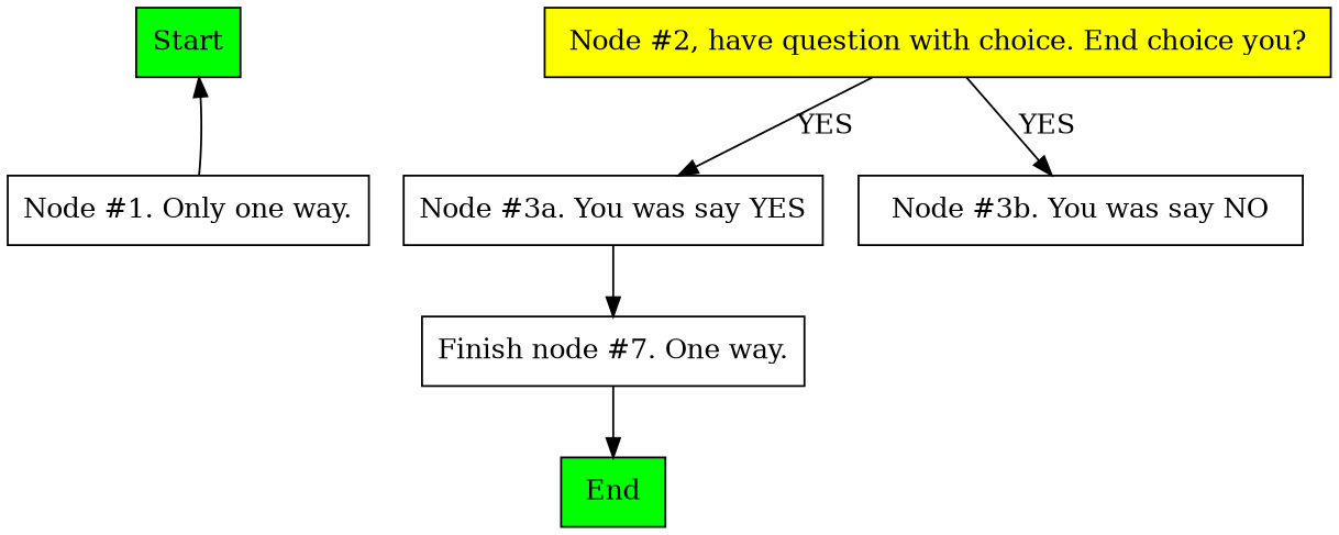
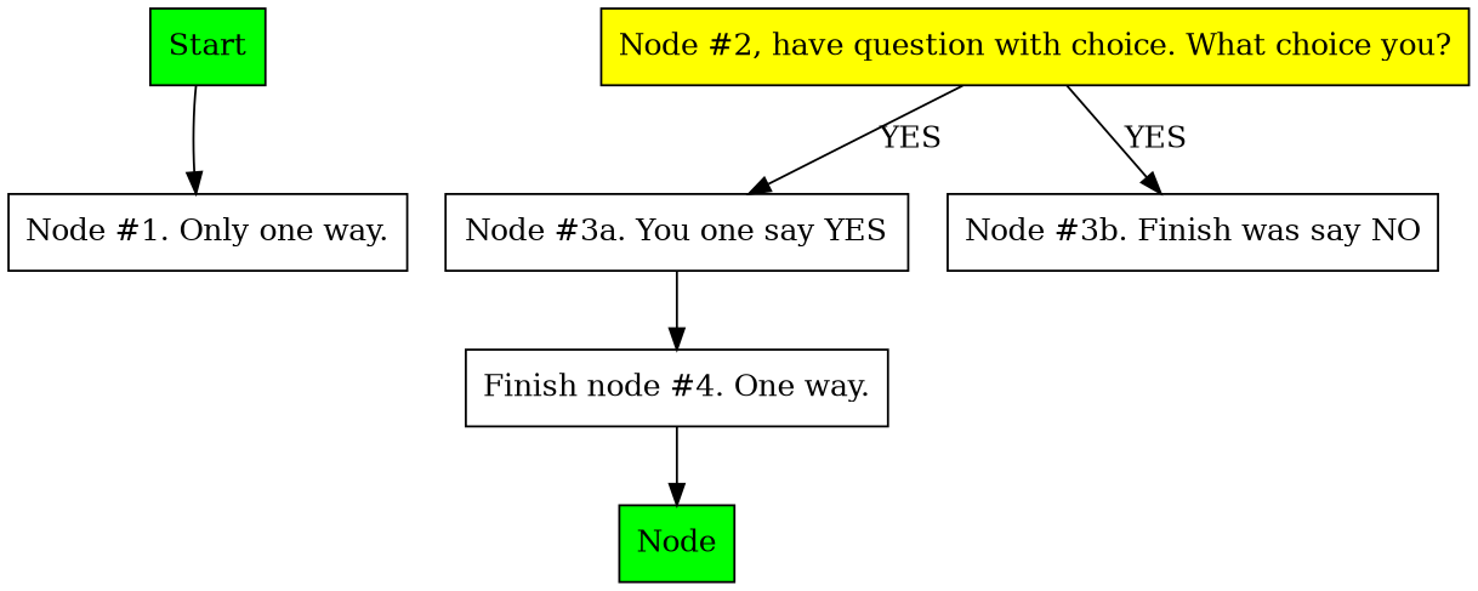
  digraph {
    node [shape=rectangle]
    n1 [fillcolor=green label=Start style=filled]
    n2 [label="Node #1. Only one way."]
-   n3 [fillcolor=green label=End style=filled]
-   n4 [fillcolor=yellow label="Node #2, have question with choice. End choice you?" style=filled]
-   n5 [label="Node #3a. You was say YES"]
-   n6 [label="Node #3b. You was say NO"]
-   n7 [label="Finish node #7. One way."]
-   n2 -> n1
+   n3 [fillcolor=green label="Node" style=filled]
+   n4 [fillcolor=yellow label="Node #2, have question with choice. What choice you?" style=filled]
+   n5 [label="Node #3a. You one say YES"]
+   n6 [label="Node #3b. Finish was say NO"]
+   n7 [label="Finish node #4. One way."]
+   n1 -> n2
    n4 -> n5 [label=YES]
    n4 -> n6 [label=YES]
    n5 -> n7
    n7 -> n3
  }
